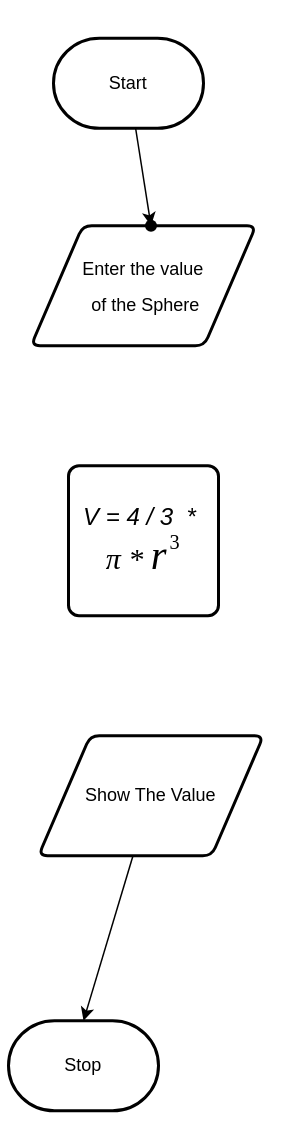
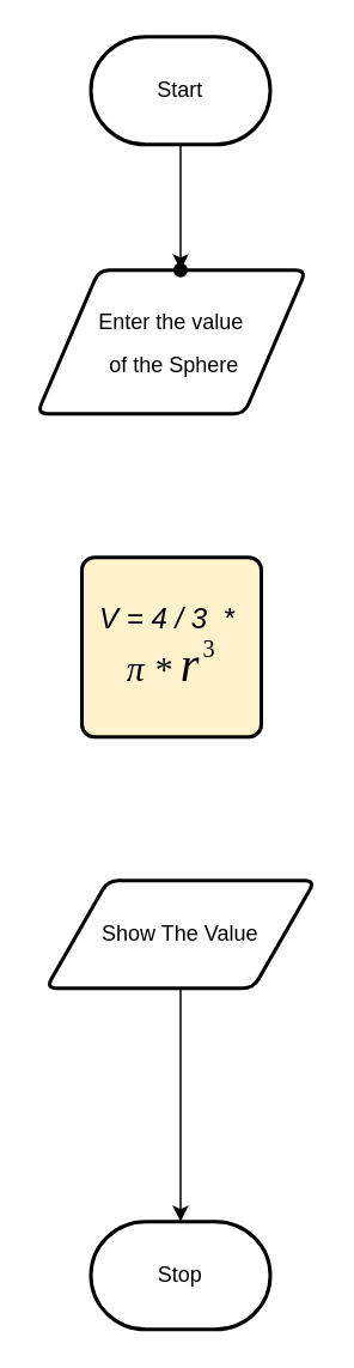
  <mxCell id="0" />
  <mxCell id="1" parent="0" />
  <mxCell id="2" value="" style="edgeStyle=none;html=1;" parent="1" source="3" target="6" edge="1"><mxGeometry relative="1" as="geometry" /></mxCell>
- <mxCell id="3" value="Start" style="strokeWidth=2;html=1;shape=mxgraph.flowchart.terminator;whiteSpace=wrap;" parent="1" vertex="1"><mxGeometry x="35" y="25" width="100" height="60" as="geometry" /></mxCell>
- <mxCell id="4" value="Stop" style="strokeWidth=2;html=1;shape=mxgraph.flowchart.terminator;whiteSpace=wrap;" parent="1" vertex="1"><mxGeometry x="5" y="680" width="100" height="60" as="geometry" /></mxCell>
+ <mxCell id="3" value="Start" style="strokeWidth=2;html=1;shape=mxgraph.flowchart.terminator;whiteSpace=wrap;" parent="1" vertex="1"><mxGeometry x="50" y="20" width="100" height="60" as="geometry" /></mxCell>
+ <mxCell id="4" value="Stop" style="strokeWidth=2;html=1;shape=mxgraph.flowchart.terminator;whiteSpace=wrap;" parent="1" vertex="1"><mxGeometry x="50" y="680" width="100" height="60" as="geometry" /></mxCell>
  <mxCell id="5" value="&lt;p style=&quot;line-height: 100%;&quot;&gt;Enter the value&lt;/p&gt;&lt;p style=&quot;line-height: 100%;&quot;&gt;&amp;nbsp;of the Sphere&lt;/p&gt;" style="shape=parallelogram;html=1;strokeWidth=2;perimeter=parallelogramPerimeter;whiteSpace=wrap;rounded=1;arcSize=12;size=0.23;" parent="1" vertex="1"><mxGeometry x="20" y="150" width="150" height="80" as="geometry" /></mxCell>
  <mxCell id="6" value="" style="shape=waypoint;sketch=0;size=6;pointerEvents=1;points=[];fillColor=default;resizable=0;rotatable=0;perimeter=centerPerimeter;snapToPoint=1;strokeWidth=2;" parent="1" vertex="1"><mxGeometry x="90" y="140" width="20" height="20" as="geometry" /></mxCell>
- <mxCell id="7" value="&lt;div style=&quot;text-align: start;&quot;&gt;&lt;span style=&quot;background-color: initial; font-size: 16px;&quot;&gt;&lt;font color=&quot;#000000&quot; face=&quot;Google Sans, arial, sans-serif&quot;&gt;&lt;i style=&quot;&quot;&gt;V = 4 / 3&amp;nbsp; *&amp;nbsp;&lt;/i&gt;&lt;/font&gt;&lt;/span&gt;&lt;/div&gt;&lt;font color=&quot;#000000&quot;&gt;&lt;span style=&quot;font-family: STIXGeneral, Georgia; font-size: 20px; font-style: italic; text-align: start;&quot;&gt;π *&amp;nbsp;&lt;/span&gt;&lt;div style=&quot;display: inline-block; position: relative; transition: color 0.05s ease-in-out 0s; margin: -4px; padding: 4px; font-style: italic; font-family: STIXGeneral, Georgia; font-size: 27px; text-align: start; cursor: pointer;&quot; role=&quot;link&quot; data-var=&quot;r&quot; class=&quot;lr-fy-el lr-fy-eq-elem&quot;&gt;r&lt;/div&gt;&lt;div style=&quot;display: inline-block; position: relative; transition: color 0.05s ease-in-out 0s; font-family: STIXGeneral, Times, &amp;quot;Times New Roman&amp;quot;, serif; margin-left: 0.15em; vertical-align: top; font-size: 13.5px; text-align: start;&quot; class=&quot;lr-fy-ecv lr-fy-eq-elem&quot;&gt;3&lt;/div&gt;&lt;/font&gt;" style="rounded=1;whiteSpace=wrap;html=1;absoluteArcSize=1;arcSize=14;strokeWidth=2;" parent="1" vertex="1"><mxGeometry x="45" y="310" width="100" height="100" as="geometry" /></mxCell>
+ <mxCell id="7" value="&lt;div style=&quot;text-align: start;&quot;&gt;&lt;span style=&quot;background-color: initial; font-size: 16px;&quot;&gt;&lt;font color=&quot;#000000&quot; face=&quot;Google Sans, arial, sans-serif&quot;&gt;&lt;i style=&quot;&quot;&gt;V = 4 / 3&amp;nbsp; *&amp;nbsp;&lt;/i&gt;&lt;/font&gt;&lt;/span&gt;&lt;/div&gt;&lt;font color=&quot;#000000&quot;&gt;&lt;span style=&quot;font-family: STIXGeneral, Georgia; font-size: 20px; font-style: italic; text-align: start;&quot;&gt;π *&amp;nbsp;&lt;/span&gt;&lt;div style=&quot;display: inline-block; position: relative; transition: color 0.05s ease-in-out 0s; margin: -4px; padding: 4px; font-style: italic; font-family: STIXGeneral, Georgia; font-size: 27px; text-align: start; cursor: pointer;&quot; role=&quot;link&quot; data-var=&quot;r&quot; class=&quot;lr-fy-el lr-fy-eq-elem&quot;&gt;r&lt;/div&gt;&lt;div style=&quot;display: inline-block; position: relative; transition: color 0.05s ease-in-out 0s; font-family: STIXGeneral, Times, &amp;quot;Times New Roman&amp;quot;, serif; margin-left: 0.15em; vertical-align: top; font-size: 13.5px; text-align: start;&quot; class=&quot;lr-fy-ecv lr-fy-eq-elem&quot;&gt;3&lt;/div&gt;&lt;/font&gt;" style="rounded=1;whiteSpace=wrap;html=1;absoluteArcSize=1;arcSize=14;strokeWidth=2;fillColor=#fff2cc;" parent="1" vertex="1"><mxGeometry x="45" y="310" width="100" height="100" as="geometry" /></mxCell>
  <mxCell id="8" style="edgeStyle=none;html=1;entryX=0.5;entryY=0;entryDx=0;entryDy=0;entryPerimeter=0;" parent="1" source="9" target="4" edge="1"><mxGeometry relative="1" as="geometry" /></mxCell>
- <mxCell id="9" value="Show The Value" style="shape=parallelogram;html=1;strokeWidth=2;perimeter=parallelogramPerimeter;whiteSpace=wrap;rounded=1;arcSize=12;size=0.23;labelBackgroundColor=none;" parent="1" vertex="1"><mxGeometry x="25" y="490" width="150" height="80" as="geometry" /></mxCell>
+ <mxCell id="9" value="Show The Value" style="shape=parallelogram;html=1;strokeWidth=2;perimeter=parallelogramPerimeter;whiteSpace=wrap;rounded=1;arcSize=12;size=0.23;labelBackgroundColor=none;" parent="1" vertex="1"><mxGeometry x="25" y="490" width="150" height="60" as="geometry" /></mxCell>
